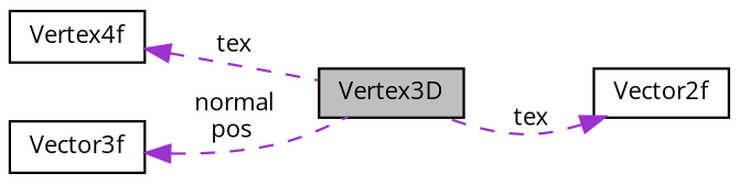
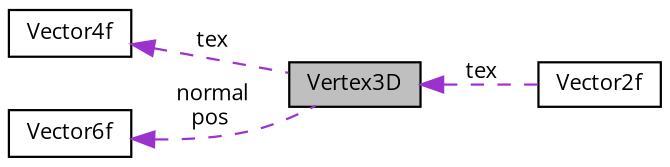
  digraph {
    fontname="Open Sans"
    rankdir=LR
    node [color=black fillcolor=white fontname="Open Sans" fontsize=10 shape=record style=filled]
    edge [color=darkorchid3 dir=back fontname="Open Sans" fontsize=10 labelfontname=Helvetica labelfontsize=10 style=dashed]
    n1 [fillcolor=grey75 fontcolor=black height=0.2 label=Vertex3D width=0.4]
-   n2 [height=0.2 label=Vertex4f width=0.4]
-   n3 [height=0.2 label=Vector3f width=0.4]
+   n2 [height=0.2 label=Vector4f width=0.4]
+   n3 [height=0.2 label=Vector6f width=0.4]
    n4 [height=0.2 label=Vector2f width=0.4]
    n2 -> n1 [label=" tex"]
    n3 -> n1 [label=" normal\npos"]
-   n4 -> n1 [label=" tex"]
+   n1 -> n4 [label=" tex"]
  }
